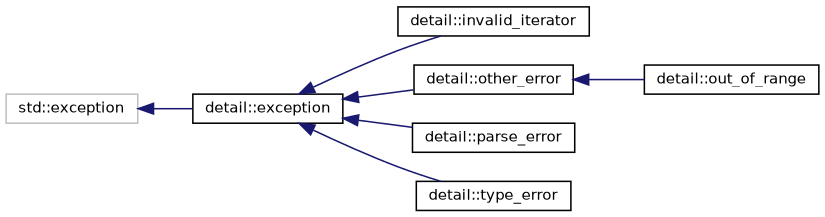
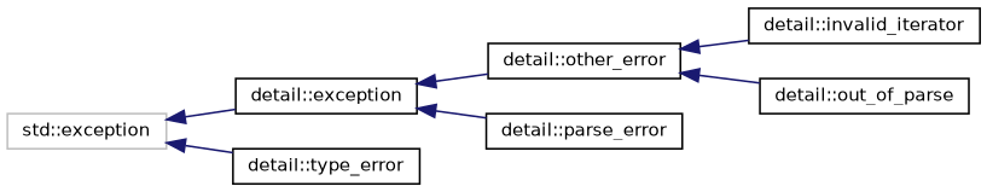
  digraph {
    rankdir=LR
    node [color=black fillcolor=white fontname=Helvetica fontsize=10 shape=record style=filled]
    edge [color=midnightblue dir=back fontname=Helvetica fontsize=10 labelfontname=Helvetica labelfontsize=10 style=solid]
    n1 [color=grey75 height=0.2 label="std::exception" width=0.4]
    n2 [height=0.2 label="detail::exception" width=0.4]
    n3 [height=0.2 label="detail::invalid_iterator" width=0.4]
    n4 [height=0.2 label="detail::other_error" width=0.4]
    n5 [height=0.2 label="detail::parse_error" width=0.4]
    n6 [height=0.2 label="detail::type_error" width=0.4]
-   n7 [height=0.2 label="detail::out_of_range" width=0.4]
+   n7 [height=0.2 label="detail::out_of_parse" width=0.4]
    n1 -> n2
-   n2 -> n3
+   n4 -> n3
    n2 -> n4
    n2 -> n5
-   n2 -> n6
+   n1 -> n6
    n4 -> n7
  }
